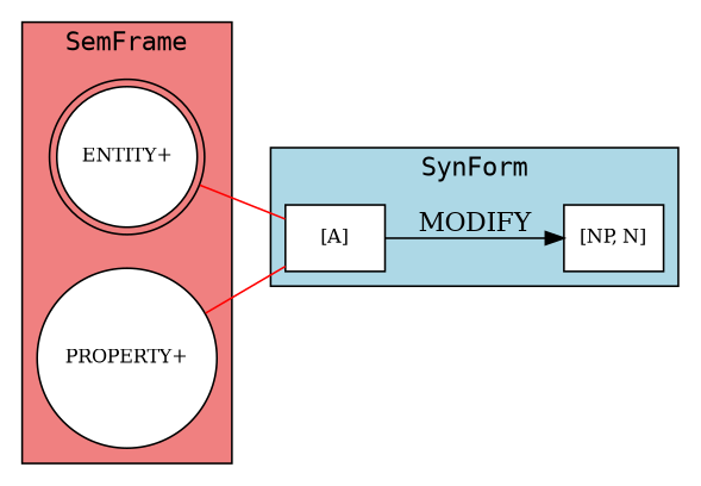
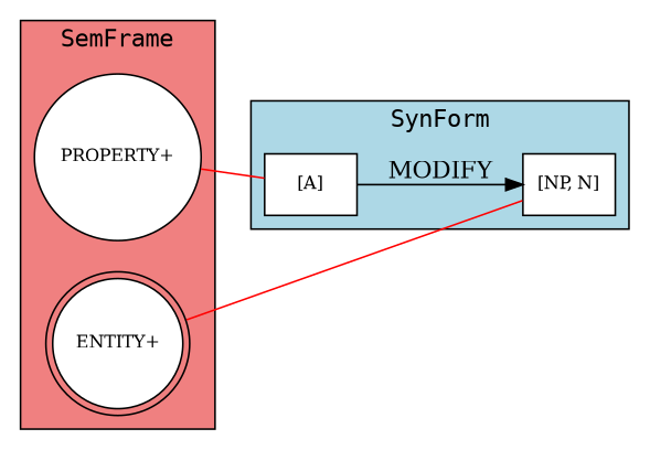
  digraph {
    fontname=consolas
    rankdir=LR
    node [fillcolor=white fontsize=10 shape=box style=filled]
    edge [color=red dir=none penwidth=1]
    n1 [color=black label="ENTITY+" shape=doublecircle]
    n2 [color=black label="PROPERTY+" shape=circle]
    n3 [label="[A]"]
    n4 [label="[NP, N]"]
    subgraph cluster_1 {
      bgcolor=lightcoral
      label=SemFrame
      n1
      n2
    }
    subgraph cluster_2 {
      bgcolor=lightblue
      label=SynForm
      n3
      n4
    }
-   n1 -> n3
+   n1 -> n4
    n2 -> n3
    n3 -> n4 [label=MODIFY color="" dir="" penwidth=""]
  }
